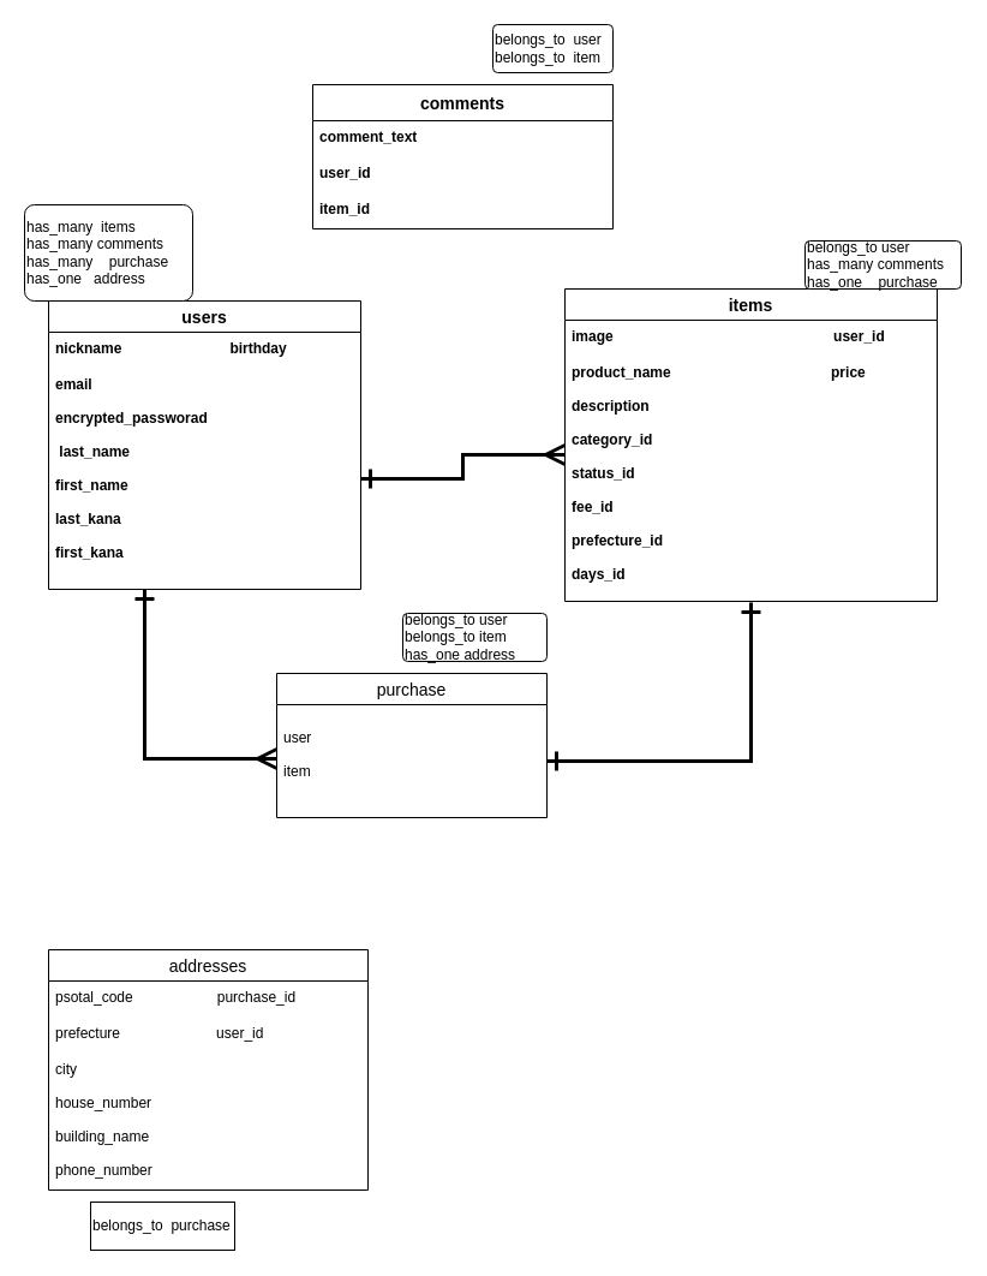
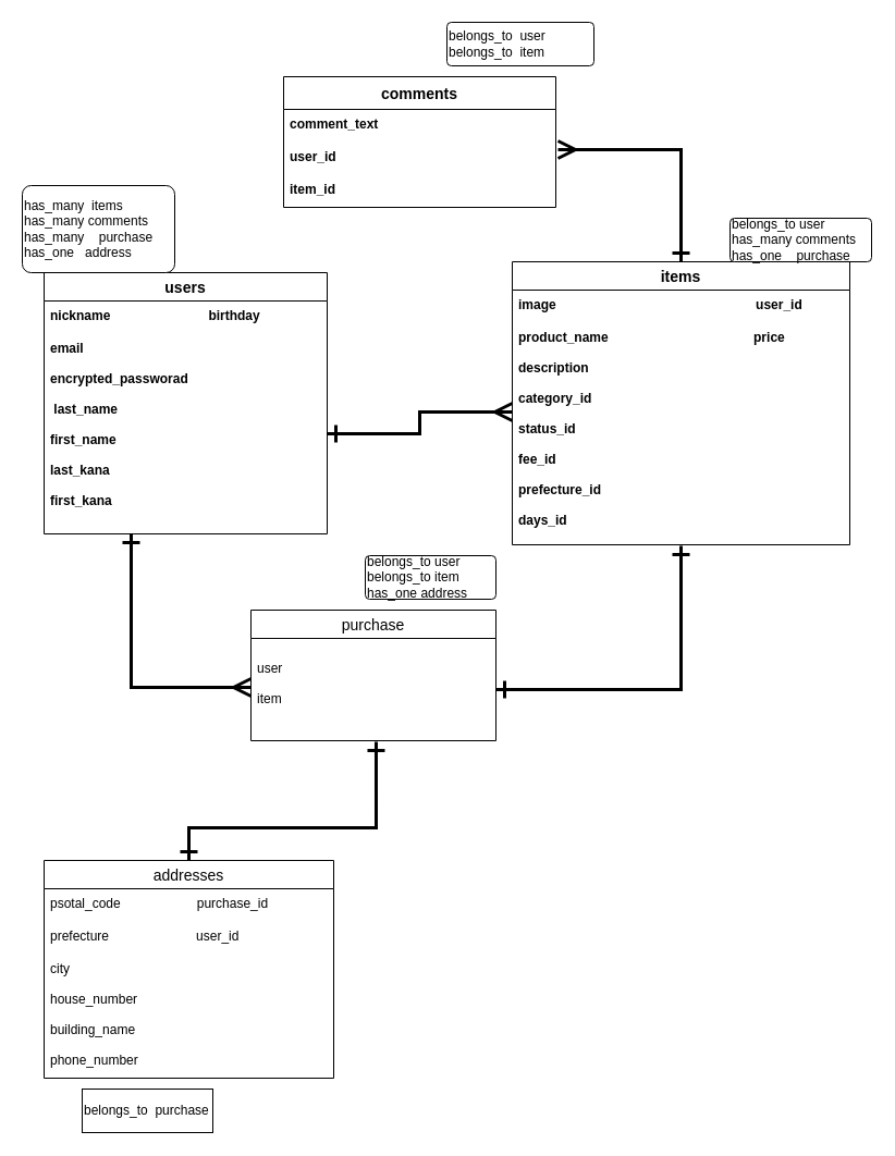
  <mxCell id="0" />
  <mxCell id="1" parent="0" />
  <mxCell id="2" value="users" style="swimlane;fontStyle=1;childLayout=stackLayout;horizontal=1;startSize=26;horizontalStack=0;resizeParent=1;resizeParentMax=0;resizeLast=0;collapsible=1;marginBottom=0;align=center;fontSize=14;" parent="1" vertex="1"><mxGeometry x="40" y="250" width="260" height="240" as="geometry" /></mxCell>
  <mxCell id="3" value="nickname                           birthday" style="text;strokeColor=none;fillColor=none;spacingLeft=4;spacingRight=4;overflow=hidden;rotatable=0;points=[[0,0.5],[1,0.5]];portConstraint=eastwest;fontSize=12;fontStyle=1" parent="2" vertex="1"><mxGeometry y="26" width="260" height="30" as="geometry" /></mxCell>
  <mxCell id="4" value="email&#10;&#10;encrypted_passworad&#10;&#10; last_name&#10;&#10;first_name&#10;&#10;last_kana&#10;&#10;first_kana&#10;&#10;" style="text;strokeColor=none;fillColor=none;spacingLeft=4;spacingRight=4;overflow=hidden;rotatable=0;points=[[0,0.5],[1,0.5]];portConstraint=eastwest;fontSize=12;fontStyle=1" parent="2" vertex="1"><mxGeometry y="56" width="260" height="184" as="geometry" /></mxCell>
+ <mxCell id="5" style="edgeStyle=orthogonalEdgeStyle;rounded=0;orthogonalLoop=1;jettySize=auto;html=1;entryX=1.008;entryY=0.233;entryDx=0;entryDy=0;entryPerimeter=0;startArrow=ERone;startFill=0;startSize=12;endArrow=ERmany;endFill=0;endSize=12;strokeWidth=3;" parent="1" source="6" target="11" edge="1"><mxGeometry relative="1" as="geometry" /></mxCell>
  <mxCell id="6" value="items" style="swimlane;fontStyle=1;childLayout=stackLayout;horizontal=1;startSize=26;horizontalStack=0;resizeParent=1;resizeParentMax=0;resizeLast=0;collapsible=1;marginBottom=0;align=center;fontSize=14;" parent="1" vertex="1"><mxGeometry x="470" y="240" width="310" height="260" as="geometry" /></mxCell>
  <mxCell id="7" value="image                                                       user_id&#10;&#10;" style="text;strokeColor=none;fillColor=none;spacingLeft=4;spacingRight=4;overflow=hidden;rotatable=0;points=[[0,0.5],[1,0.5]];portConstraint=eastwest;fontSize=12;fontStyle=1" parent="6" vertex="1"><mxGeometry y="26" width="310" height="30" as="geometry" /></mxCell>
  <mxCell id="8" value="product_name                                        price&#10;&#10;description&#10;&#10;category_id&#10;&#10;status_id&#10;&#10;fee_id&#10;&#10;prefecture_id&#10;&#10;days_id&#10;&#10;&#10;" style="text;strokeColor=none;fillColor=none;spacingLeft=4;spacingRight=4;overflow=hidden;rotatable=0;points=[[0,0.5],[1,0.5]];portConstraint=eastwest;fontSize=12;fontStyle=1" parent="6" vertex="1"><mxGeometry y="56" width="310" height="204" as="geometry" /></mxCell>
  <mxCell id="9" value="comments" style="swimlane;fontStyle=1;childLayout=stackLayout;horizontal=1;startSize=30;horizontalStack=0;resizeParent=1;resizeParentMax=0;resizeLast=0;collapsible=1;marginBottom=0;align=center;fontSize=14;" parent="1" vertex="1"><mxGeometry x="260" y="70" width="250" height="120" as="geometry" /></mxCell>
  <mxCell id="10" value="comment_text&#10;&#10;" style="text;strokeColor=none;fillColor=none;spacingLeft=4;spacingRight=4;overflow=hidden;rotatable=0;points=[[0,0.5],[1,0.5]];portConstraint=eastwest;fontSize=12;fontStyle=1" parent="9" vertex="1"><mxGeometry y="30" width="250" height="30" as="geometry" /></mxCell>
  <mxCell id="11" value="user_id" style="text;strokeColor=none;fillColor=none;spacingLeft=4;spacingRight=4;overflow=hidden;rotatable=0;points=[[0,0.5],[1,0.5]];portConstraint=eastwest;fontSize=12;fontStyle=1" parent="9" vertex="1"><mxGeometry y="60" width="250" height="30" as="geometry" /></mxCell>
  <mxCell id="12" value="item_id" style="text;strokeColor=none;fillColor=none;spacingLeft=4;spacingRight=4;overflow=hidden;rotatable=0;points=[[0,0.5],[1,0.5]];portConstraint=eastwest;fontSize=12;fontStyle=1" parent="9" vertex="1"><mxGeometry y="90" width="250" height="30" as="geometry" /></mxCell>
  <mxCell id="13" value="purchase" style="swimlane;fontStyle=0;childLayout=stackLayout;horizontal=1;startSize=26;horizontalStack=0;resizeParent=1;resizeParentMax=0;resizeLast=0;collapsible=1;marginBottom=0;align=center;fontSize=14;" parent="1" vertex="1"><mxGeometry x="230" y="560" width="225" height="120" as="geometry" /></mxCell>
  <mxCell id="14" value="&#10;user&#10;&#10;item" style="text;strokeColor=none;fillColor=none;spacingLeft=4;spacingRight=4;overflow=hidden;rotatable=0;points=[[0,0.5],[1,0.5]];portConstraint=eastwest;fontSize=12;" parent="13" vertex="1"><mxGeometry y="26" width="225" height="94" as="geometry" /></mxCell>
  <mxCell id="15" style="edgeStyle=orthogonalEdgeStyle;rounded=0;orthogonalLoop=1;jettySize=auto;html=1;exitX=1;exitY=0.5;exitDx=0;exitDy=0;entryX=0;entryY=0.402;entryDx=0;entryDy=0;entryPerimeter=0;startArrow=ERone;startFill=0;endArrow=ERmany;endFill=0;strokeWidth=3;endSize=12;startSize=12;" parent="1" source="4" target="8" edge="1"><mxGeometry relative="1" as="geometry" /></mxCell>
  <mxCell id="16" style="edgeStyle=orthogonalEdgeStyle;rounded=0;orthogonalLoop=1;jettySize=auto;html=1;exitX=1;exitY=0.5;exitDx=0;exitDy=0;entryX=0.5;entryY=1.005;entryDx=0;entryDy=0;entryPerimeter=0;startArrow=ERone;startFill=0;startSize=12;endArrow=ERone;endFill=0;endSize=12;strokeWidth=3;" parent="1" source="14" target="8" edge="1"><mxGeometry relative="1" as="geometry" /></mxCell>
  <mxCell id="17" style="edgeStyle=orthogonalEdgeStyle;rounded=0;orthogonalLoop=1;jettySize=auto;html=1;startArrow=ERmany;startFill=0;startSize=12;endArrow=ERone;endFill=0;endSize=12;strokeWidth=3;" parent="1" target="4" edge="1"><mxGeometry relative="1" as="geometry"><mxPoint x="100" y="460" as="targetPoint" /><Array as="points"><mxPoint x="120" y="631" /></Array><mxPoint x="230" y="631" as="sourcePoint" /></mxGeometry></mxCell>
+ <mxCell id="18" style="edgeStyle=orthogonalEdgeStyle;rounded=0;orthogonalLoop=1;jettySize=auto;html=1;entryX=0.511;entryY=1.011;entryDx=0;entryDy=0;entryPerimeter=0;startArrow=ERone;startFill=0;startSize=12;endArrow=ERone;endFill=0;endSize=12;strokeWidth=3;" parent="1" source="19" target="14" edge="1"><mxGeometry relative="1" as="geometry"><Array as="points"><mxPoint x="173" y="760" /><mxPoint x="345" y="760" /></Array></mxGeometry></mxCell>
  <mxCell id="19" value="addresses" style="swimlane;fontStyle=0;childLayout=stackLayout;horizontal=1;startSize=26;horizontalStack=0;resizeParent=1;resizeParentMax=0;resizeLast=0;collapsible=1;marginBottom=0;align=center;fontSize=14;" parent="1" vertex="1"><mxGeometry x="40" y="790" width="266" height="200" as="geometry" /></mxCell>
  <mxCell id="20" value="psotal_code                     purchase_id&#10;" style="text;strokeColor=none;fillColor=none;spacingLeft=4;spacingRight=4;overflow=hidden;rotatable=0;points=[[0,0.5],[1,0.5]];portConstraint=eastwest;fontSize=12;" parent="19" vertex="1"><mxGeometry y="26" width="266" height="30" as="geometry" /></mxCell>
  <mxCell id="21" value="prefecture                        user_id" style="text;strokeColor=none;fillColor=none;spacingLeft=4;spacingRight=4;overflow=hidden;rotatable=0;points=[[0,0.5],[1,0.5]];portConstraint=eastwest;fontSize=12;" parent="19" vertex="1"><mxGeometry y="56" width="266" height="30" as="geometry" /></mxCell>
  <mxCell id="22" value="city&#10;&#10;house_number&#10;&#10;building_name&#10;&#10;phone_number" style="text;strokeColor=none;fillColor=none;spacingLeft=4;spacingRight=4;overflow=hidden;rotatable=0;points=[[0,0.5],[1,0.5]];portConstraint=eastwest;fontSize=12;" parent="19" vertex="1"><mxGeometry y="86" width="266" height="114" as="geometry" /></mxCell>
  <mxCell id="23" value="has_many&amp;nbsp; items&lt;br&gt;has_many comments&lt;br&gt;has_many&amp;nbsp; &amp;nbsp; purchase&lt;br&gt;has_one&amp;nbsp; &amp;nbsp;address" style="rounded=1;arcSize=10;whiteSpace=wrap;html=1;align=left;" parent="1" vertex="1"><mxGeometry x="20" y="170" width="140" height="80" as="geometry" /></mxCell>
  <mxCell id="24" value="belongs_to user&lt;br&gt;has_many comments&lt;br&gt;has_one&amp;nbsp; &amp;nbsp; purchase" style="rounded=1;arcSize=10;whiteSpace=wrap;html=1;align=left;" parent="1" vertex="1"><mxGeometry x="670" y="200" width="130" height="40" as="geometry" /></mxCell>
  <mxCell id="25" value="belongs_to user&lt;br&gt;belongs_to item&lt;br&gt;has_one address" style="rounded=1;arcSize=10;whiteSpace=wrap;html=1;align=left;" parent="1" vertex="1"><mxGeometry x="335" y="510" width="120" height="40" as="geometry" /></mxCell>
- <mxCell id="26" value="belongs_to&amp;nbsp; user&lt;br&gt;belongs_to&amp;nbsp; item" style="rounded=1;arcSize=10;whiteSpace=wrap;html=1;align=left;" parent="1" vertex="1"><mxGeometry x="410" width="100" height="40" as="geometry" y="20" /></mxCell>
+ <mxCell id="26" value="belongs_to&amp;nbsp; user&lt;br&gt;belongs_to&amp;nbsp; item" style="rounded=1;arcSize=10;whiteSpace=wrap;html=1;align=left;" parent="1" vertex="1"><mxGeometry x="410" y="20" width="135" height="40" as="geometry" /></mxCell>
  <mxCell id="27" value="belongs_to&amp;nbsp; purchase" style="whiteSpace=wrap;html=1;align=left;" parent="1" vertex="1"><mxGeometry x="75" y="1000" width="120" height="40" as="geometry" /></mxCell>
